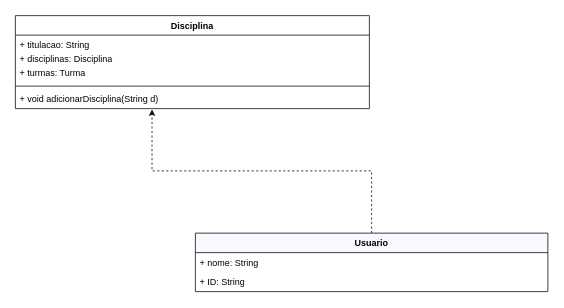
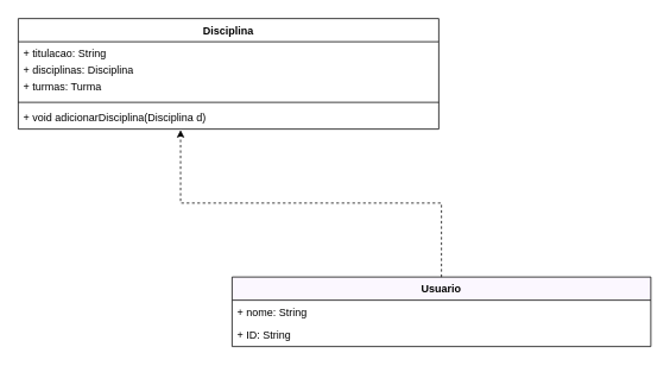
  <mxCell id="0" />
  <mxCell id="1" parent="0" />
  <mxCell id="2" value="Disciplina" style="swimlane;fontStyle=1;align=center;verticalAlign=top;childLayout=stackLayout;horizontal=1;startSize=26;horizontalStack=0;resizeParent=1;resizeParentMax=0;resizeLast=0;collapsible=1;marginBottom=0;whiteSpace=wrap;html=1;fillColor=#ffffff;" vertex="1" parent="1"><mxGeometry x="20" y="20" width="472" height="124" as="geometry" /></mxCell>
  <mxCell id="3" value="&lt;div style=&quot;line-height: 160%;&quot;&gt;+ titulacao: String&lt;/div&gt;&lt;div style=&quot;line-height: 160%;&quot;&gt;+ disciplinas: Disciplina&lt;br&gt;&lt;/div&gt;&lt;div style=&quot;line-height: 160%;&quot;&gt;+ turmas: Turma&lt;br&gt;&lt;/div&gt;" style="text;strokeColor=none;fillColor=none;align=left;verticalAlign=middle;spacingLeft=4;spacingRight=4;overflow=hidden;rotatable=0;points=[[0,0.5],[1,0.5]];portConstraint=eastwest;whiteSpace=wrap;html=1;" vertex="1" parent="2"><mxGeometry y="26" width="472" height="64" as="geometry" /></mxCell>
  <mxCell id="4" value="" style="line;strokeWidth=1;fillColor=none;align=left;verticalAlign=middle;spacingTop=-1;spacingLeft=3;spacingRight=3;rotatable=0;labelPosition=right;points=[];portConstraint=eastwest;strokeColor=inherit;" vertex="1" parent="2"><mxGeometry y="90" width="472" height="8" as="geometry" /></mxCell>
- <mxCell id="5" value="+ void adicionarDisciplina(String d)" style="text;strokeColor=none;fillColor=none;align=left;verticalAlign=top;spacingLeft=4;spacingRight=4;overflow=hidden;rotatable=0;points=[[0,0.5],[1,0.5]];portConstraint=eastwest;whiteSpace=wrap;html=1;" vertex="1" parent="2"><mxGeometry y="98" width="472" height="26" as="geometry" /></mxCell>
+ <mxCell id="5" value="+ void adicionarDisciplina(Disciplina d)" style="text;strokeColor=none;fillColor=none;align=left;verticalAlign=top;spacingLeft=4;spacingRight=4;overflow=hidden;rotatable=0;points=[[0,0.5],[1,0.5]];portConstraint=eastwest;whiteSpace=wrap;html=1;" vertex="1" parent="2"><mxGeometry y="98" width="472" height="26" as="geometry" /></mxCell>
  <mxCell id="6" value="&lt;b&gt;Usuario&lt;/b&gt;" style="swimlane;fontStyle=0;childLayout=stackLayout;horizontal=1;startSize=26;fillColor=#FBF7FF;horizontalStack=0;resizeParent=1;resizeParentMax=0;resizeLast=0;collapsible=1;marginBottom=0;whiteSpace=wrap;html=1;" vertex="1" parent="1"><mxGeometry x="260" y="310" width="470" height="78" as="geometry" /></mxCell>
  <mxCell id="7" value="+ nome: String" style="text;strokeColor=none;fillColor=none;align=left;verticalAlign=top;spacingLeft=4;spacingRight=4;overflow=hidden;rotatable=0;points=[[0,0.5],[1,0.5]];portConstraint=eastwest;whiteSpace=wrap;html=1;" vertex="1" parent="6"><mxGeometry y="26" width="470" height="26" as="geometry" /></mxCell>
  <mxCell id="8" value="+ ID: String" style="text;strokeColor=none;fillColor=none;align=left;verticalAlign=top;spacingLeft=4;spacingRight=4;overflow=hidden;rotatable=0;points=[[0,0.5],[1,0.5]];portConstraint=eastwest;whiteSpace=wrap;html=1;" vertex="1" parent="6"><mxGeometry y="52" width="470" height="26" as="geometry" /></mxCell>
  <mxCell id="9" style="edgeStyle=orthogonalEdgeStyle;rounded=0;orthogonalLoop=1;jettySize=auto;html=1;entryX=0.386;entryY=1.038;entryDx=0;entryDy=0;entryPerimeter=0;dashed=1;" edge="1" parent="1" source="6" target="5"><mxGeometry relative="1" as="geometry" /></mxCell>
